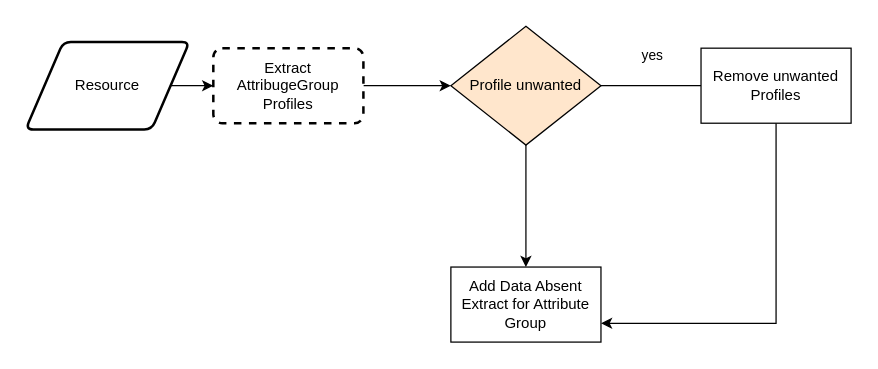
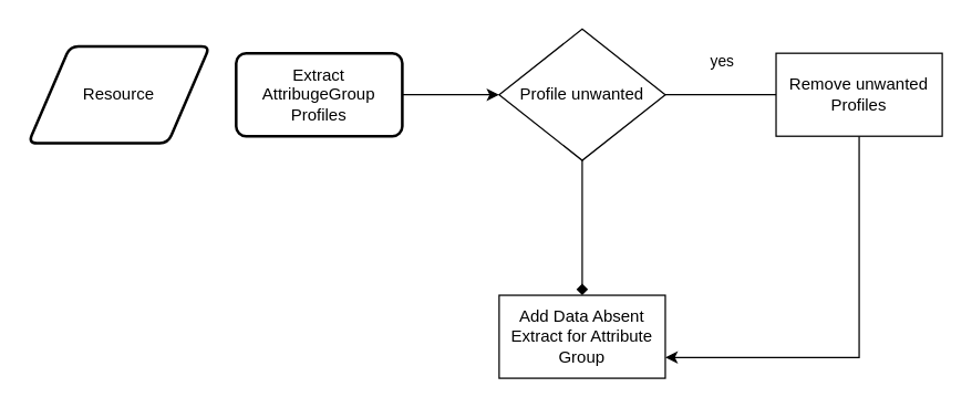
  <mxCell id="0" />
  <mxCell id="1" parent="0" />
- <mxCell id="2" value="" style="edgeStyle=orthogonalEdgeStyle;rounded=0;orthogonalLoop=1;jettySize=auto;html=1;" edge="1" parent="1" source="3" target="11"><mxGeometry relative="1" as="geometry" /></mxCell>
  <mxCell id="3" value="Resource" style="shape=parallelogram;html=1;strokeWidth=2;perimeter=parallelogramPerimeter;whiteSpace=wrap;rounded=1;arcSize=12;size=0.23;" vertex="1" parent="1"><mxGeometry x="20" y="33" width="130.97" height="70" as="geometry" /></mxCell>
  <mxCell id="4" value="" style="edgeStyle=orthogonalEdgeStyle;rounded=0;orthogonalLoop=1;jettySize=auto;html=1;endArrow=none;" edge="1" parent="1" source="7" target="9"><mxGeometry relative="1" as="geometry" /></mxCell>
  <mxCell id="5" value="yes" style="edgeLabel;html=1;align=center;verticalAlign=middle;resizable=0;points=[];" vertex="1" connectable="0" parent="4"><mxGeometry x="-0.1" y="1" relative="1" as="geometry"><mxPoint x="4" y="-24" as="offset" /></mxGeometry></mxCell>
- <mxCell id="6" value="" style="edgeStyle=orthogonalEdgeStyle;rounded=0;orthogonalLoop=1;jettySize=auto;html=1;" edge="1" parent="1" source="7" target="12"><mxGeometry relative="1" as="geometry" /></mxCell>
- <mxCell id="7" value="Profile unwanted" style="rhombus;whiteSpace=wrap;html=1;fillColor=#ffe6cc;" vertex="1" parent="1"><mxGeometry x="360" y="20.5" width="120" height="95" as="geometry" /></mxCell>
+ <mxCell id="6" value="" style="edgeStyle=orthogonalEdgeStyle;rounded=0;orthogonalLoop=1;jettySize=auto;html=1;endArrow=diamond;" edge="1" parent="1" source="7" target="12"><mxGeometry relative="1" as="geometry" /></mxCell>
+ <mxCell id="7" value="Profile unwanted" style="rhombus;whiteSpace=wrap;html=1;" vertex="1" parent="1"><mxGeometry x="360" y="20.5" width="120" height="95" as="geometry" /></mxCell>
  <mxCell id="8" style="edgeStyle=orthogonalEdgeStyle;rounded=0;orthogonalLoop=1;jettySize=auto;html=1;entryX=1;entryY=0.75;entryDx=0;entryDy=0;" edge="1" parent="1" source="9" target="12"><mxGeometry relative="1" as="geometry"><Array as="points"><mxPoint x="620" y="258" /></Array></mxGeometry></mxCell>
  <mxCell id="9" value="Remove unwanted Profiles" style="whiteSpace=wrap;html=1;" vertex="1" parent="1"><mxGeometry x="560" y="38" width="120" height="60" as="geometry" /></mxCell>
  <mxCell id="10" value="" style="edgeStyle=orthogonalEdgeStyle;rounded=0;orthogonalLoop=1;jettySize=auto;html=1;" edge="1" parent="1" source="11" target="7"><mxGeometry relative="1" as="geometry" /></mxCell>
- <mxCell id="11" value="Extract AttribugeGroup Profiles" style="whiteSpace=wrap;html=1;strokeWidth=2;rounded=1;arcSize=12;dashed=1;" vertex="1" parent="1"><mxGeometry x="170.055" y="38" width="120" height="60" as="geometry" /></mxCell>
+ <mxCell id="11" value="Extract AttribugeGroup Profiles" style="whiteSpace=wrap;html=1;strokeWidth=2;rounded=1;arcSize=12;" vertex="1" parent="1"><mxGeometry x="170.055" y="38" width="120" height="60" as="geometry" /></mxCell>
  <mxCell id="12" value="Add Data Absent Extract for Attribute Group" style="whiteSpace=wrap;html=1;" vertex="1" parent="1"><mxGeometry x="360" y="213" width="120" height="60" as="geometry" /></mxCell>
